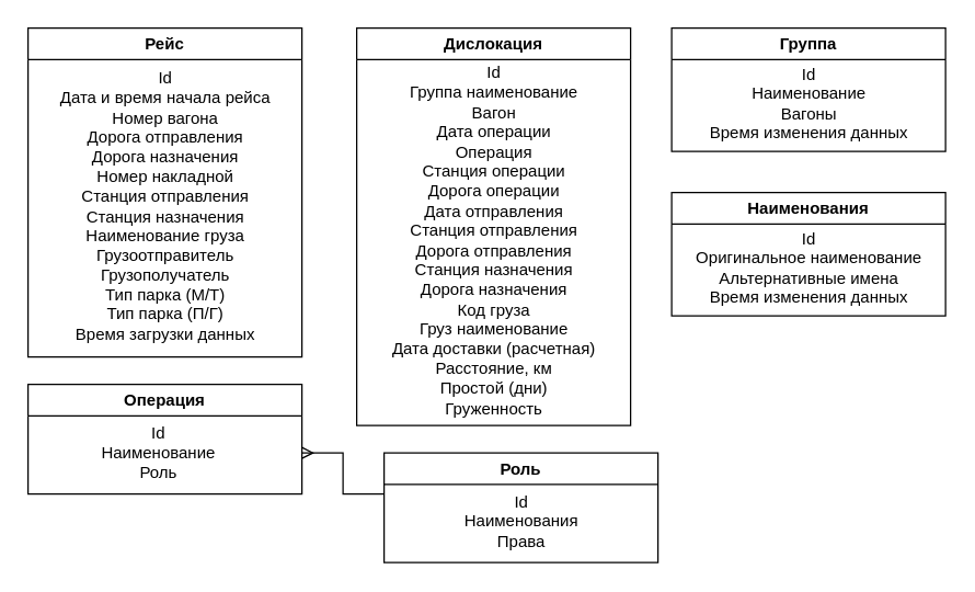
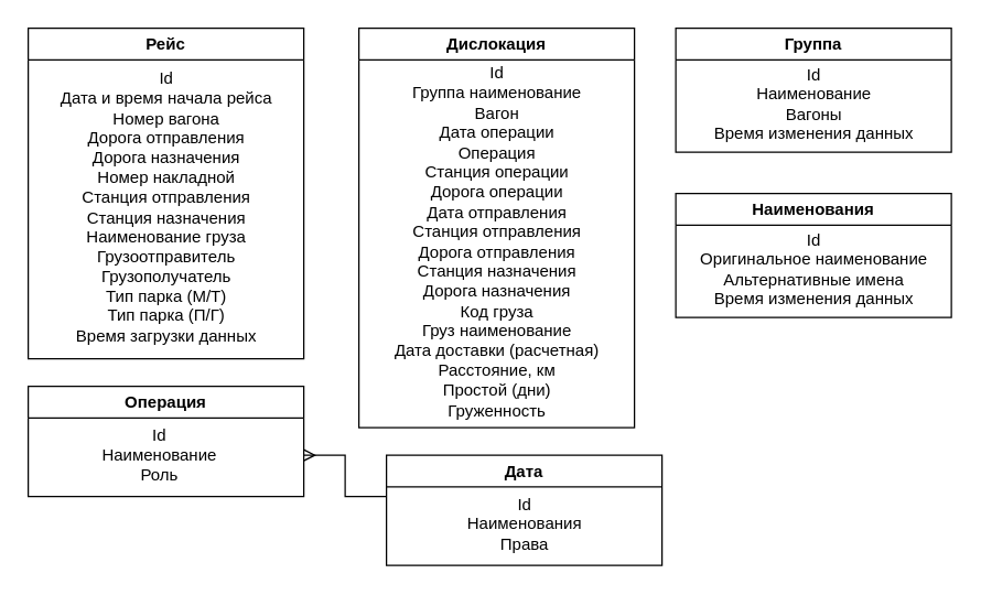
  <mxCell id="0" />
  <mxCell id="1" parent="0" />
  <mxCell id="2" value="Рейс" style="swimlane;whiteSpace=wrap;html=1;startSize=23;" vertex="1" parent="1"><mxGeometry x="20" y="20" width="200" height="240" as="geometry" /></mxCell>
  <mxCell id="3" value="Id&lt;br&gt;Дата и время начала рейса&lt;div&gt;Номер вагона&lt;/div&gt;&lt;div&gt;Дорога отправления&lt;/div&gt;&lt;div&gt;Дорога назначения&lt;/div&gt;&lt;div&gt;Номер накладной&lt;/div&gt;&lt;div&gt;Станция отправления&lt;/div&gt;&lt;div&gt;Станция назначения&lt;/div&gt;&lt;div&gt;Наименование груза&lt;/div&gt;&lt;div&gt;Грузоотправитель&lt;/div&gt;&lt;div&gt;Грузополучатель&lt;br&gt;Тип парка (М/Т)&lt;br&gt;Тип парка (П/Г)&lt;br&gt;Время загрузки данных&lt;/div&gt;" style="text;html=1;align=center;verticalAlign=middle;resizable=0;points=[];autosize=1;strokeColor=none;fillColor=none;" vertex="1" parent="2"><mxGeometry x="10" y="20" width="180" height="220" as="geometry" /></mxCell>
  <mxCell id="4" value="Дислокация" style="swimlane;whiteSpace=wrap;html=1;startSize=23;" vertex="1" parent="1"><mxGeometry x="260" y="20" width="200" height="290" as="geometry" /></mxCell>
  <mxCell id="5" value="Id&lt;div&gt;Группа наименование&lt;/div&gt;&lt;div&gt;Вагон&lt;/div&gt;&lt;div&gt;Дата операции&lt;/div&gt;&lt;div&gt;Операция&lt;/div&gt;&lt;div&gt;Станция операции&lt;/div&gt;&lt;div&gt;Дорога операции&lt;/div&gt;&lt;div&gt;Дата отправления&lt;/div&gt;&lt;div&gt;Станция отправления&lt;/div&gt;&lt;div&gt;Дорога отправления&lt;/div&gt;&lt;div&gt;Станция назначения&lt;/div&gt;&lt;div&gt;Дорога назначения&lt;/div&gt;&lt;div&gt;Код груза&lt;/div&gt;&lt;div&gt;Груз наименование&lt;/div&gt;&lt;div&gt;Дата доставки (расчетная)&lt;br&gt;Расстояние, км&lt;/div&gt;&lt;div&gt;Простой (дни)&lt;/div&gt;&lt;div&gt;Груженность&lt;/div&gt;" style="text;html=1;align=center;verticalAlign=middle;resizable=0;points=[];autosize=1;strokeColor=none;fillColor=none;" vertex="1" parent="4"><mxGeometry x="15" y="20" width="170" height="270" as="geometry" /></mxCell>
  <mxCell id="6" value="Группа" style="swimlane;whiteSpace=wrap;html=1;" vertex="1" parent="1"><mxGeometry x="490" y="20" width="200" height="90" as="geometry" /></mxCell>
  <mxCell id="7" value="&lt;div&gt;Id&lt;/div&gt;Наименование&lt;div&gt;Вагоны&lt;/div&gt;&lt;div&gt;Время изменения данных&lt;/div&gt;" style="text;html=1;align=center;verticalAlign=middle;resizable=0;points=[];autosize=1;strokeColor=none;fillColor=none;" vertex="1" parent="6"><mxGeometry x="15" y="20" width="170" height="70" as="geometry" /></mxCell>
  <mxCell id="8" value="Наименования" style="swimlane;whiteSpace=wrap;html=1;" vertex="1" parent="1"><mxGeometry x="490" y="140" width="200" height="90" as="geometry" /></mxCell>
  <mxCell id="9" value="Id&lt;div&gt;Оригинальное наименование&lt;/div&gt;&lt;div&gt;Альтернативные имена&lt;/div&gt;&lt;div&gt;Время изменения данных&lt;/div&gt;" style="text;html=1;align=center;verticalAlign=middle;resizable=0;points=[];autosize=1;strokeColor=none;fillColor=none;" vertex="1" parent="8"><mxGeometry x="5" y="20" width="190" height="70" as="geometry" /></mxCell>
  <mxCell id="10" value="Операция" style="swimlane;whiteSpace=wrap;html=1;" vertex="1" parent="1"><mxGeometry x="20" y="280" width="200" height="80" as="geometry" /></mxCell>
  <mxCell id="11" value="Id&lt;div&gt;Наименование&lt;/div&gt;&lt;div&gt;Роль&lt;/div&gt;" style="text;html=1;align=center;verticalAlign=middle;resizable=0;points=[];autosize=1;strokeColor=none;fillColor=none;" vertex="1" parent="10"><mxGeometry x="40" y="20" width="110" height="60" as="geometry" /></mxCell>
- <mxCell id="12" value="Роль" style="swimlane;whiteSpace=wrap;html=1;" vertex="1" parent="1"><mxGeometry x="280" y="330" width="200" height="80" as="geometry" /></mxCell>
+ <mxCell id="12" value="Дата" style="swimlane;whiteSpace=wrap;html=1;" vertex="1" parent="1"><mxGeometry x="280" y="330" width="200" height="80" as="geometry" /></mxCell>
  <mxCell id="13" value="Id&lt;div&gt;Наименования&lt;/div&gt;&lt;div&gt;Права&lt;/div&gt;" style="text;html=1;align=center;verticalAlign=middle;resizable=0;points=[];autosize=1;strokeColor=none;fillColor=none;" vertex="1" parent="12"><mxGeometry x="45" y="20" width="110" height="60" as="geometry" /></mxCell>
  <mxCell id="14" value="" style="edgeStyle=entityRelationEdgeStyle;fontSize=12;html=1;endArrow=none;rounded=0;startArrow=ERmany;startFill=0;endFill=1;" edge="1" parent="1"><mxGeometry width="100" height="100" relative="1" as="geometry"><mxPoint x="220" y="330" as="sourcePoint" /><mxPoint x="280" y="360" as="targetPoint" /></mxGeometry></mxCell>
